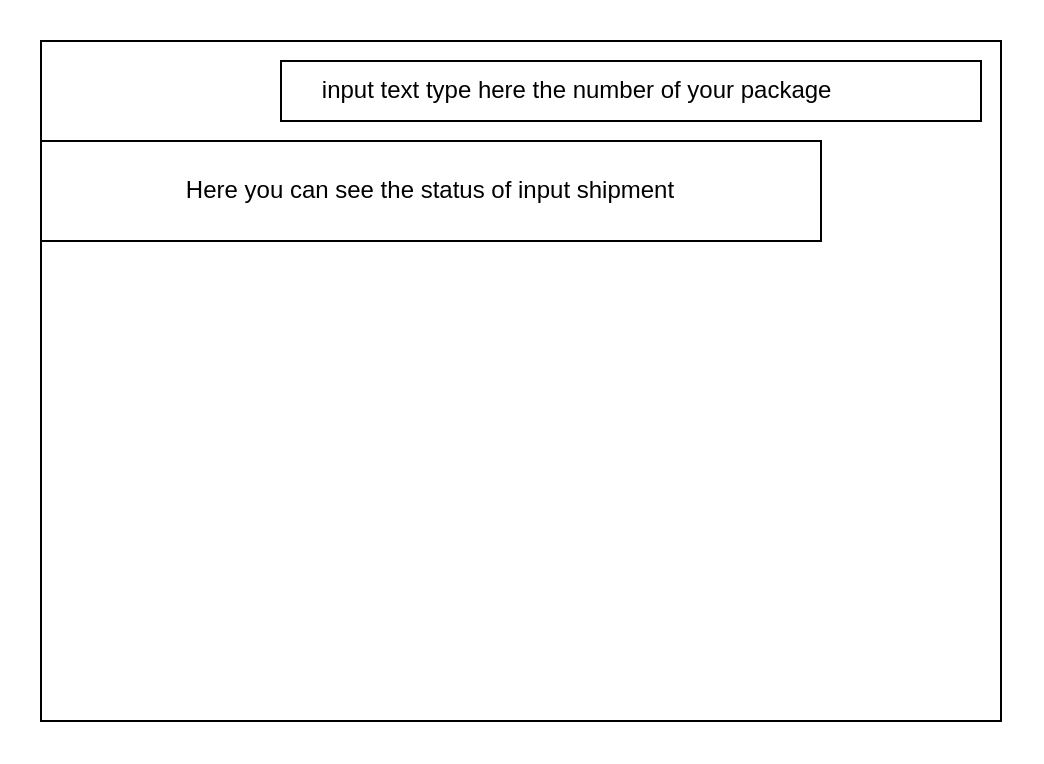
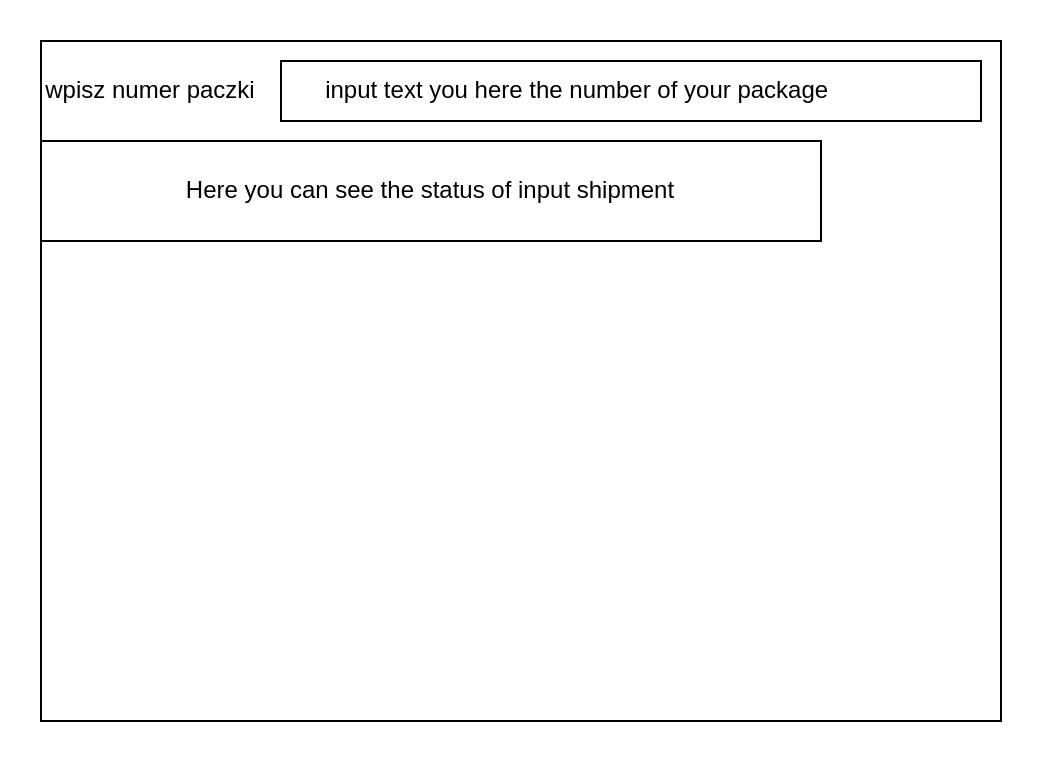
  <mxCell id="0" />
  <mxCell id="1" parent="0" />
  <mxCell id="2" value="" style="rounded=0;whiteSpace=wrap;html=1;" vertex="1" parent="1"><mxGeometry x="20" y="20" width="480" height="340" as="geometry" /></mxCell>
+ <mxCell id="3" value="wpisz numer paczki" style="text;html=1;strokeColor=none;fillColor=none;align=center;verticalAlign=middle;whiteSpace=wrap;rounded=0;" vertex="1" parent="1"><mxGeometry x="20" y="30" width="110" height="30" as="geometry" /></mxCell>
  <mxCell id="4" value="" style="rounded=0;whiteSpace=wrap;html=1;" vertex="1" parent="1"><mxGeometry x="140" y="30" width="350" height="30" as="geometry" /></mxCell>
- <mxCell id="5" value="input text type here the number of your package&amp;nbsp;" style="text;html=1;strokeColor=none;fillColor=none;align=center;verticalAlign=middle;whiteSpace=wrap;rounded=0;" vertex="1" parent="1"><mxGeometry x="140" y="30" width="300" height="30" as="geometry" /></mxCell>
+ <mxCell id="5" value="input text you here the number of your package&amp;nbsp;" style="text;html=1;strokeColor=none;fillColor=none;align=center;verticalAlign=middle;whiteSpace=wrap;rounded=0;" vertex="1" parent="1"><mxGeometry x="140" y="30" width="300" height="30" as="geometry" /></mxCell>
  <mxCell id="6" value="Here you can see the status of input shipment" style="rounded=0;whiteSpace=wrap;html=1;" vertex="1" parent="1"><mxGeometry x="20" y="70" width="390" height="50" as="geometry" /></mxCell>
